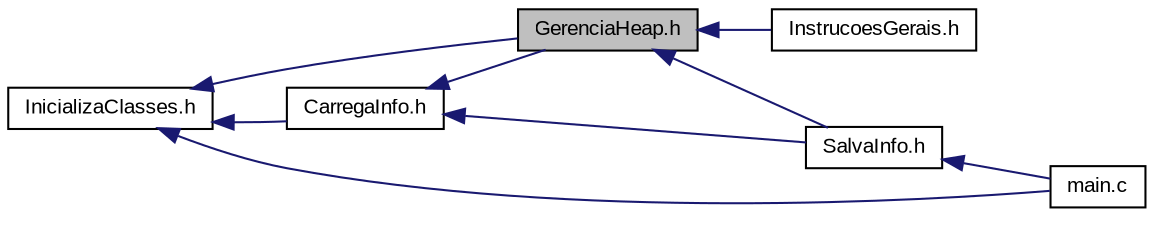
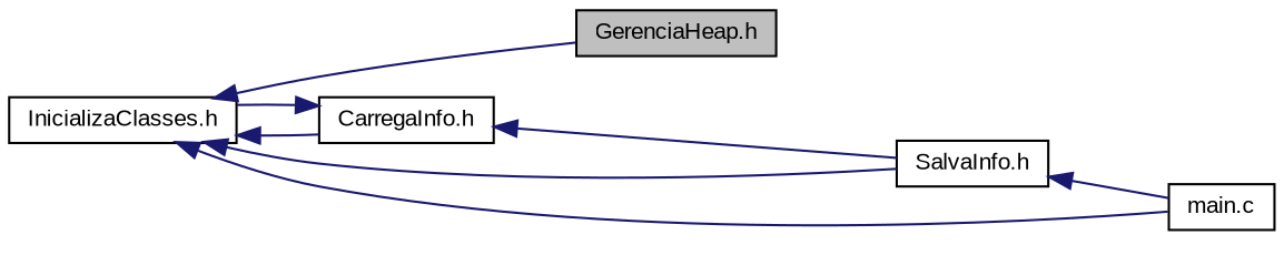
  digraph {
    fontname="Liberation Sans"
    rankdir=LR
    node [color=black fillcolor=white fontname="Liberation Sans" fontsize=10 shape=record style=filled]
    edge [color=midnightblue dir=back fontname="Liberation Sans" fontsize=10 labelfontname=Helvetica labelfontsize=10 style=solid]
    n1 [fillcolor=grey75 fontcolor=black height=0.2 label="GerenciaHeap.h" width=0.4]
-   n2 [height=0.2 label="InstrucoesGerais.h" width=0.4]
    n3 [height=0.2 label="InicializaClasses.h" width=0.4]
    n4 [height=0.2 label="main.c" width=0.4]
    n5 [height=0.2 label="CarregaInfo.h" width=0.4]
    n6 [height=0.2 label="SalvaInfo.h" width=0.4]
-   n1 -> n2
    n3 -> n1
    n3 -> n4
    n3 -> n5
-   n1 -> n6
-   n5 -> n1
+   n3 -> n6
+   n5 -> n3
    n5 -> n6
    n6 -> n4
  }
